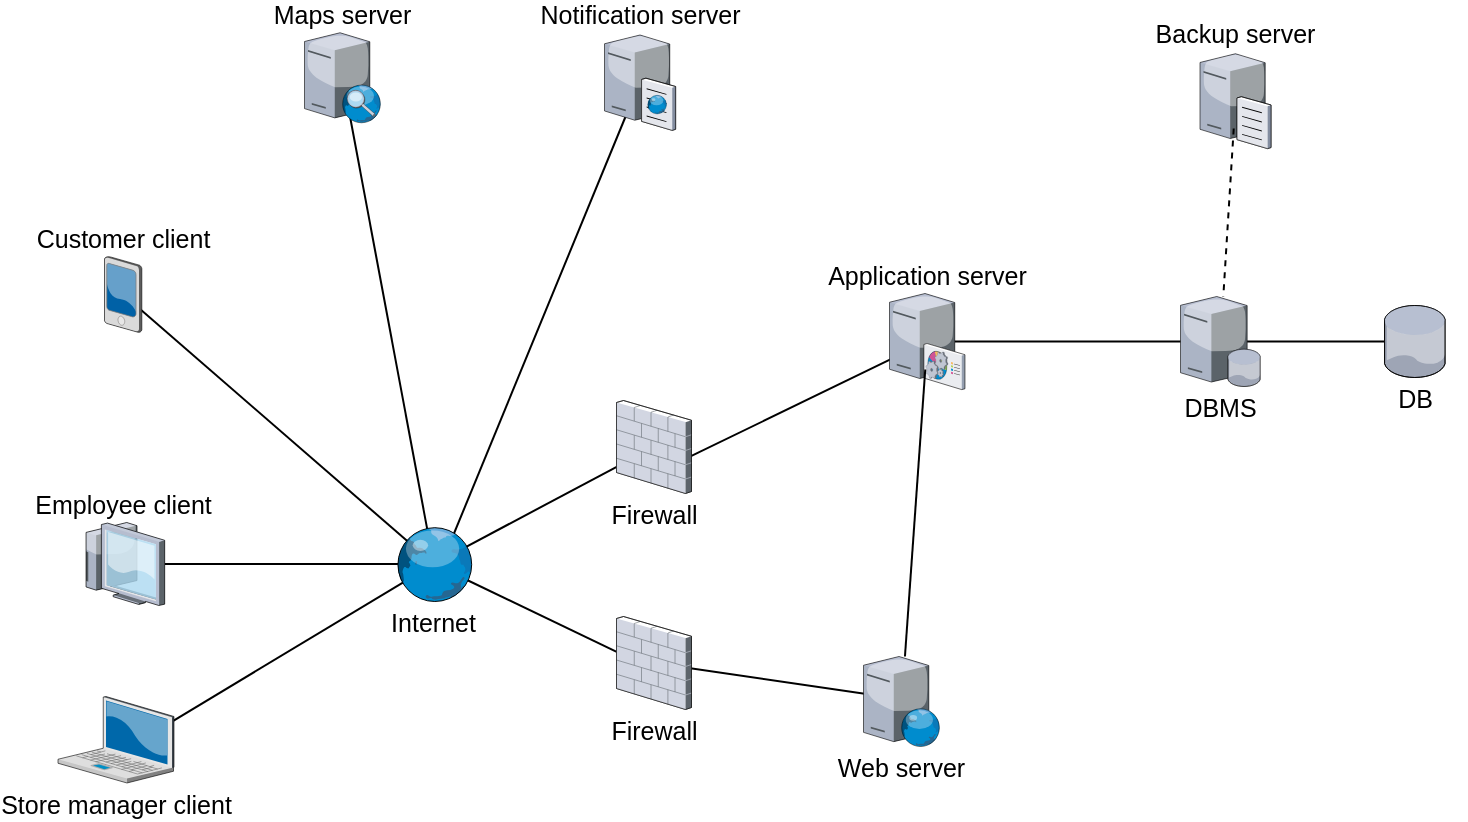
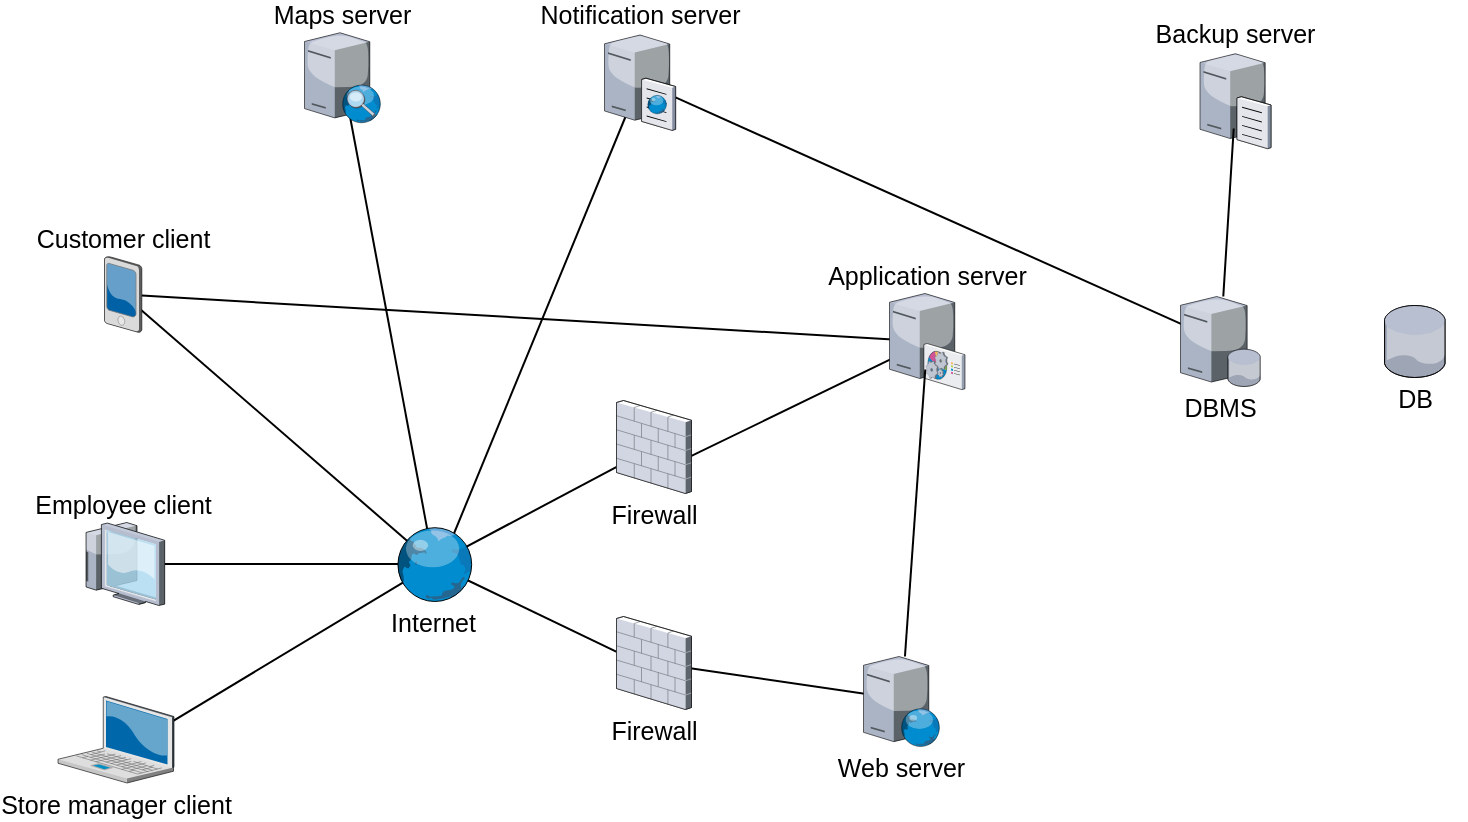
  <mxCell id="0" style=";html=1;" />
  <mxCell id="1" style=";html=1;" parent="0" />
  <mxCell id="2" style="edgeStyle=none;rounded=0;html=1;startSize=10;endSize=10;jettySize=auto;orthogonalLoop=1;fontSize=14;endArrow=none;endFill=0;strokeWidth=2;entryX=0.711;entryY=0.509;entryDx=0;entryDy=0;entryPerimeter=0;sourcePerimeterSpacing=-20;" edge="1" parent="1" source="25" target="4"><mxGeometry relative="1" as="geometry"><mxPoint x="367" y="544.049" as="sourcePoint" /><mxPoint x="123.038" y="806.042" as="targetPoint" /><Array as="points" /></mxGeometry></mxCell>
  <mxCell id="3" style="edgeStyle=none;rounded=0;html=1;startSize=10;endSize=10;jettySize=auto;orthogonalLoop=1;fontSize=14;endArrow=none;endFill=0;strokeWidth=2;entryX=0.261;entryY=0.444;entryDx=0;entryDy=0;entryPerimeter=0;sourcePerimeterSpacing=-20;" edge="1" parent="1" source="13" target="14"><mxGeometry relative="1" as="geometry"><mxPoint x="167" y="444.004" as="sourcePoint" /><mxPoint x="791.981" y="759.045" as="targetPoint" /></mxGeometry></mxCell>
  <mxCell id="4" value="&lt;font style=&quot;font-size: 25px&quot;&gt;Store manager client&lt;/font&gt;" style="verticalLabelPosition=bottom;aspect=fixed;html=1;verticalAlign=top;strokeColor=none;shape=mxgraph.citrix.laptop_2;fillColor=#66B2FF;gradientColor=#0066CC;fontSize=14;" parent="1" vertex="1"><mxGeometry x="20.5" y="684" width="116" height="86.5" as="geometry" /></mxCell>
  <mxCell id="5" style="edgeStyle=none;rounded=0;html=1;startSize=10;endSize=10;jettySize=auto;orthogonalLoop=1;fontSize=14;endArrow=none;endFill=0;strokeWidth=2;sourcePerimeterSpacing=-20;targetPerimeterSpacing=-20;" parent="1" source="6" target="25" edge="1"><mxGeometry relative="1" as="geometry"><mxPoint x="107" y="194" as="targetPoint" /></mxGeometry></mxCell>
  <mxCell id="6" value="Customer client" style="verticalLabelPosition=top;aspect=fixed;html=1;verticalAlign=bottom;strokeColor=none;shape=mxgraph.citrix.pda;fillColor=#66B2FF;gradientColor=#0066CC;fontSize=25;labelPosition=center;align=center;" parent="1" vertex="1"><mxGeometry x="67" y="244" width="37.35" height="76" as="geometry" /></mxCell>
  <mxCell id="7" style="edgeStyle=none;rounded=0;html=1;startSize=10;endSize=10;jettySize=auto;orthogonalLoop=1;fontSize=14;endArrow=none;endFill=0;strokeWidth=2;sourcePerimeterSpacing=-20;" parent="1" source="25" target="8" edge="1"><mxGeometry relative="1" as="geometry"><mxPoint x="1000.339" y="372" as="sourcePoint" /><Array as="points" /></mxGeometry></mxCell>
  <mxCell id="8" value="&lt;font style=&quot;font-size: 25px&quot;&gt;Employee client&lt;/font&gt;" style="verticalLabelPosition=top;aspect=fixed;html=1;verticalAlign=bottom;strokeColor=none;shape=mxgraph.citrix.thin_client;fillColor=#66B2FF;gradientColor=#0066CC;fontSize=14;labelPosition=center;align=center;" parent="1" vertex="1"><mxGeometry x="44.18" y="510" width="83" height="83" as="geometry" /></mxCell>
- <mxCell id="9" style="edgeStyle=none;rounded=0;html=1;startSize=10;endSize=10;jettySize=auto;orthogonalLoop=1;fontSize=14;endArrow=none;endFill=0;strokeWidth=2;jumpSize=0;sourcePerimeterSpacing=-20;" edge="1" parent="1" source="10" target="11"><mxGeometry relative="1" as="geometry"><mxPoint x="1316" y="424" as="sourcePoint" /><mxPoint x="1316" y="498" as="targetPoint" /></mxGeometry></mxCell>
+ <mxCell id="9" style="edgeStyle=none;rounded=0;html=1;startSize=10;endSize=10;jettySize=auto;orthogonalLoop=1;fontSize=14;endArrow=none;endFill=0;strokeWidth=2;jumpSize=0;sourcePerimeterSpacing=-20;" edge="1" parent="1" source="10" target="26"><mxGeometry relative="1" as="geometry"><mxPoint x="1316" y="424" as="sourcePoint" /><mxPoint x="1316" y="498" as="targetPoint" /></mxGeometry></mxCell>
  <mxCell id="10" value="DBMS" style="verticalLabelPosition=bottom;aspect=fixed;html=1;verticalAlign=top;strokeColor=none;align=center;outlineConnect=0;shape=mxgraph.citrix.database_server;fontSize=25;" vertex="1" parent="1"><mxGeometry x="1143" y="284" width="80" height="90" as="geometry" /></mxCell>
  <mxCell id="11" value="DB" style="verticalLabelPosition=bottom;aspect=fixed;html=1;verticalAlign=top;strokeColor=none;align=center;outlineConnect=0;shape=mxgraph.citrix.database;fontSize=25;" vertex="1" parent="1"><mxGeometry x="1347" y="293" width="61.2" height="72" as="geometry" /></mxCell>
  <mxCell id="12" style="edgeStyle=none;rounded=0;html=1;startSize=10;endSize=10;jettySize=auto;orthogonalLoop=1;fontSize=14;endArrow=none;endFill=0;strokeWidth=2;entryX=0.211;entryY=0.462;entryDx=0;entryDy=0;entryPerimeter=0;sourcePerimeterSpacing=-20;" edge="1" parent="1" source="25" target="13"><mxGeometry relative="1" as="geometry"><mxPoint x="415.5" y="568.346" as="sourcePoint" /><mxPoint x="621.981" y="749.045" as="targetPoint" /></mxGeometry></mxCell>
  <mxCell id="13" value="&lt;font style=&quot;font-size: 25px&quot;&gt;Firewall&lt;/font&gt;" style="verticalLabelPosition=bottom;aspect=fixed;html=1;verticalAlign=top;strokeColor=none;shape=mxgraph.citrix.firewall;fillColor=#66B2FF;gradientColor=#0066CC;fontSize=14;" vertex="1" parent="1"><mxGeometry x="579" y="604" width="75" height="93" as="geometry" /></mxCell>
  <mxCell id="14" value="Web server" style="verticalLabelPosition=bottom;aspect=fixed;html=1;verticalAlign=top;strokeColor=none;align=center;outlineConnect=0;shape=mxgraph.citrix.web_server;fontSize=25;" vertex="1" parent="1"><mxGeometry x="826" y="644" width="76.5" height="90" as="geometry" /></mxCell>
  <mxCell id="15" style="edgeStyle=none;rounded=0;html=1;startSize=10;endSize=10;jettySize=auto;orthogonalLoop=1;fontSize=14;endArrow=none;endFill=0;strokeWidth=2;sourcePerimeterSpacing=-20;targetPerimeterSpacing=-20;" edge="1" parent="1" source="25" target="17"><mxGeometry relative="1" as="geometry"><mxPoint x="687" y="230.05" as="sourcePoint" /><mxPoint x="979.65" y="483.996" as="targetPoint" /></mxGeometry></mxCell>
  <mxCell id="16" style="edgeStyle=none;rounded=0;html=1;startSize=10;endSize=10;jettySize=auto;orthogonalLoop=1;fontSize=14;endArrow=none;endFill=0;strokeWidth=2;sourcePerimeterSpacing=-20;targetPerimeterSpacing=-20;exitX=0.793;exitY=0.677;exitDx=0;exitDy=0;exitPerimeter=0;" edge="1" parent="1" source="17" target="19"><mxGeometry relative="1" as="geometry"><mxPoint x="425.5" y="554.009" as="sourcePoint" /><mxPoint x="563.5" y="500.31" as="targetPoint" /></mxGeometry></mxCell>
  <mxCell id="17" value="&lt;font style=&quot;font-size: 25px&quot;&gt;Firewall&lt;/font&gt;" style="verticalLabelPosition=bottom;aspect=fixed;html=1;verticalAlign=top;strokeColor=none;shape=mxgraph.citrix.firewall;fillColor=#66B2FF;gradientColor=#0066CC;fontSize=14;" vertex="1" parent="1"><mxGeometry x="579" y="388" width="75" height="93" as="geometry" /></mxCell>
- <mxCell id="18" style="edgeStyle=none;rounded=0;html=1;startSize=10;endSize=10;jettySize=auto;orthogonalLoop=1;fontSize=14;endArrow=none;endFill=0;strokeWidth=2;jumpSize=0;sourcePerimeterSpacing=-20;" edge="1" parent="1" source="19" target="10"><mxGeometry relative="1" as="geometry"><mxPoint x="1177" y="481" as="sourcePoint" /><mxPoint x="1321" y="481" as="targetPoint" /></mxGeometry></mxCell>
+ <mxCell id="18" style="edgeStyle=none;rounded=0;html=1;startSize=10;endSize=10;jettySize=auto;orthogonalLoop=1;fontSize=14;endArrow=none;endFill=0;strokeWidth=2;jumpSize=0;sourcePerimeterSpacing=-20;" edge="1" parent="1" source="19" target="6"><mxGeometry relative="1" as="geometry"><mxPoint x="1177" y="481" as="sourcePoint" /><mxPoint x="1321" y="481" as="targetPoint" /></mxGeometry></mxCell>
  <mxCell id="19" value="Application server" style="verticalLabelPosition=top;aspect=fixed;html=1;verticalAlign=bottom;strokeColor=none;align=center;outlineConnect=0;shape=mxgraph.citrix.command_center;fontSize=25;labelPosition=center;" vertex="1" parent="1"><mxGeometry x="852" y="281" width="75.5" height="96" as="geometry" /></mxCell>
  <mxCell id="20" style="edgeStyle=none;rounded=0;html=1;startSize=10;endSize=10;jettySize=auto;orthogonalLoop=1;fontSize=14;endArrow=none;endFill=0;strokeWidth=2;jumpSize=0;sourcePerimeterSpacing=-20;" edge="1" parent="1" source="19" target="14"><mxGeometry relative="1" as="geometry"><mxPoint x="957" y="528.256" as="sourcePoint" /><mxPoint x="1247.5" y="439" as="targetPoint" /></mxGeometry></mxCell>
  <mxCell id="21" value="Backup server" style="verticalLabelPosition=top;aspect=fixed;html=1;verticalAlign=bottom;strokeColor=none;align=center;outlineConnect=0;shape=mxgraph.citrix.file_server;fontSize=25;labelPosition=center;" vertex="1" parent="1"><mxGeometry x="1162.5" y="39" width="71" height="97" as="geometry" /></mxCell>
- <mxCell id="22" style="edgeStyle=none;rounded=0;html=1;startSize=10;endSize=10;jettySize=auto;orthogonalLoop=1;fontSize=14;endArrow=none;endFill=0;strokeWidth=2;jumpSize=0;sourcePerimeterSpacing=-20;dashed=1;" edge="1" parent="1" source="21" target="10"><mxGeometry relative="1" as="geometry"><mxPoint x="1213" y="339" as="sourcePoint" /><mxPoint x="1357" y="339" as="targetPoint" /></mxGeometry></mxCell>
+ <mxCell id="22" style="edgeStyle=none;rounded=0;html=1;startSize=10;endSize=10;jettySize=auto;orthogonalLoop=1;fontSize=14;endArrow=none;endFill=0;strokeWidth=2;jumpSize=0;sourcePerimeterSpacing=-20;" edge="1" parent="1" source="21" target="10"><mxGeometry relative="1" as="geometry"><mxPoint x="1213" y="339" as="sourcePoint" /><mxPoint x="1357" y="339" as="targetPoint" /></mxGeometry></mxCell>
  <mxCell id="23" style="edgeStyle=none;rounded=0;html=1;startSize=10;endSize=10;jettySize=auto;orthogonalLoop=1;fontSize=14;endArrow=none;endFill=0;strokeWidth=2;sourcePerimeterSpacing=-20;targetPerimeterSpacing=-20;" edge="1" parent="1" source="27" target="25"><mxGeometry relative="1" as="geometry"><mxPoint x="94.35" y="290.85" as="sourcePoint" /><mxPoint x="387" y="545" as="targetPoint" /></mxGeometry></mxCell>
  <mxCell id="24" style="edgeStyle=none;rounded=0;html=1;startSize=10;endSize=10;jettySize=auto;orthogonalLoop=1;fontSize=14;endArrow=none;endFill=0;strokeWidth=2;sourcePerimeterSpacing=-20;targetPerimeterSpacing=-20;" edge="1" parent="1" source="26"><mxGeometry relative="1" as="geometry"><mxPoint x="104.35" y="300.85" as="sourcePoint" /><mxPoint x="407" y="544" as="targetPoint" /></mxGeometry></mxCell>
  <mxCell id="25" value="Internet" style="verticalLabelPosition=bottom;aspect=fixed;html=1;verticalAlign=top;strokeColor=none;align=center;outlineConnect=0;shape=mxgraph.citrix.globe;fontSize=25;" vertex="1" parent="1"><mxGeometry x="357" y="514" width="78.5" height="75" as="geometry" /></mxCell>
  <mxCell id="26" value="Notification server" style="verticalLabelPosition=top;aspect=fixed;html=1;verticalAlign=bottom;strokeColor=none;align=center;outlineConnect=0;shape=mxgraph.citrix.cache_server;fontSize=25;labelPosition=center;" vertex="1" parent="1"><mxGeometry x="567" y="20.25" width="71" height="97.5" as="geometry" /></mxCell>
  <mxCell id="27" value="Maps server" style="verticalLabelPosition=top;aspect=fixed;html=1;verticalAlign=bottom;strokeColor=none;align=center;outlineConnect=0;shape=mxgraph.citrix.edgesight_server;fontSize=25;labelPosition=center;" vertex="1" parent="1"><mxGeometry x="267" y="20.25" width="76.5" height="90" as="geometry" /></mxCell>
